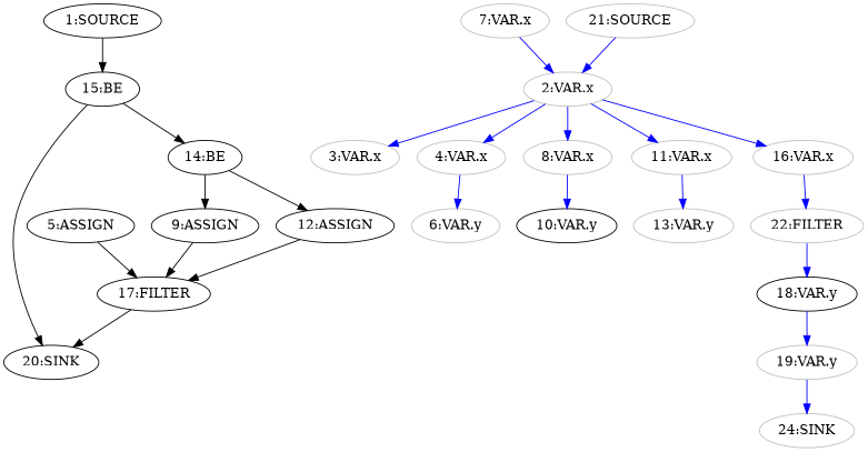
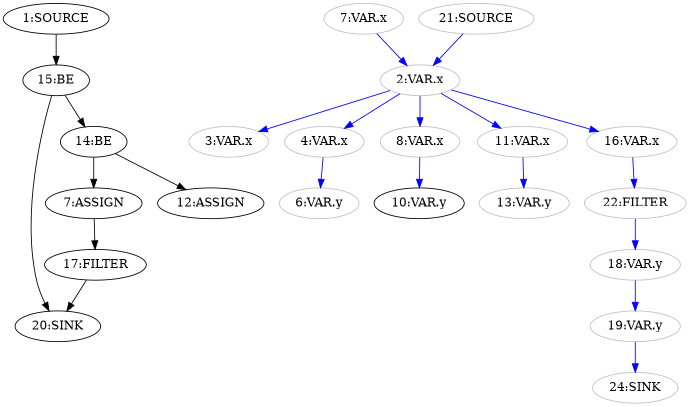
  digraph {
    node [color=grey]
    edge [color=blue]
-   n1 [label="5:ASSIGN" color=""]
    n2 [label="17:FILTER" color=""]
    n3 [label="20:SINK" color=""]
-   n4 [label="9:ASSIGN" color=""]
+   n4 [label="7:ASSIGN" color=""]
    n5 [label="12:ASSIGN" color=""]
    n6 [label="15:BE" color=""]
    n7 [label="14:BE" color=""]
    n8 [label="1:SOURCE" color=""]
    n9 [label="2:VAR.x"]
    n10 [label="3:VAR.x"]
    n11 [label="4:VAR.x"]
    n12 [label="8:VAR.x"]
    n13 [label="11:VAR.x"]
    n14 [label="16:VAR.x"]
    n15 [label="6:VAR.y"]
    n16 [label="7:VAR.x"]
    n17 [color=black label="10:VAR.y"]
    n18 [label="13:VAR.y"]
    n19 [label="22:FILTER"]
-   n20 [color=black label="18:VAR.y"]
+   n20 [label="18:VAR.y"]
    n21 [label="19:VAR.y"]
    n22 [label="24:SINK"]
    n23 [label="21:SOURCE"]
-   n1 -> n2 [color=black]
    n2 -> n3 [color=black]
    n4 -> n2 [color=black]
-   n5 -> n2 [color=black]
    n6 -> n3 [color=black]
    n6 -> n7 [color=black]
    n7 -> n4 [color=black]
    n7 -> n5 [color=black]
    n8 -> n6 [color=black]
    n9 -> n10
    n9 -> n11
    n9 -> n12
    n9 -> n13
    n9 -> n14
    n11 -> n15
    n12 -> n17
    n13 -> n18
    n14 -> n19
    n16 -> n9
    n19 -> n20
    n20 -> n21
    n21 -> n22
    n23 -> n9
  }
